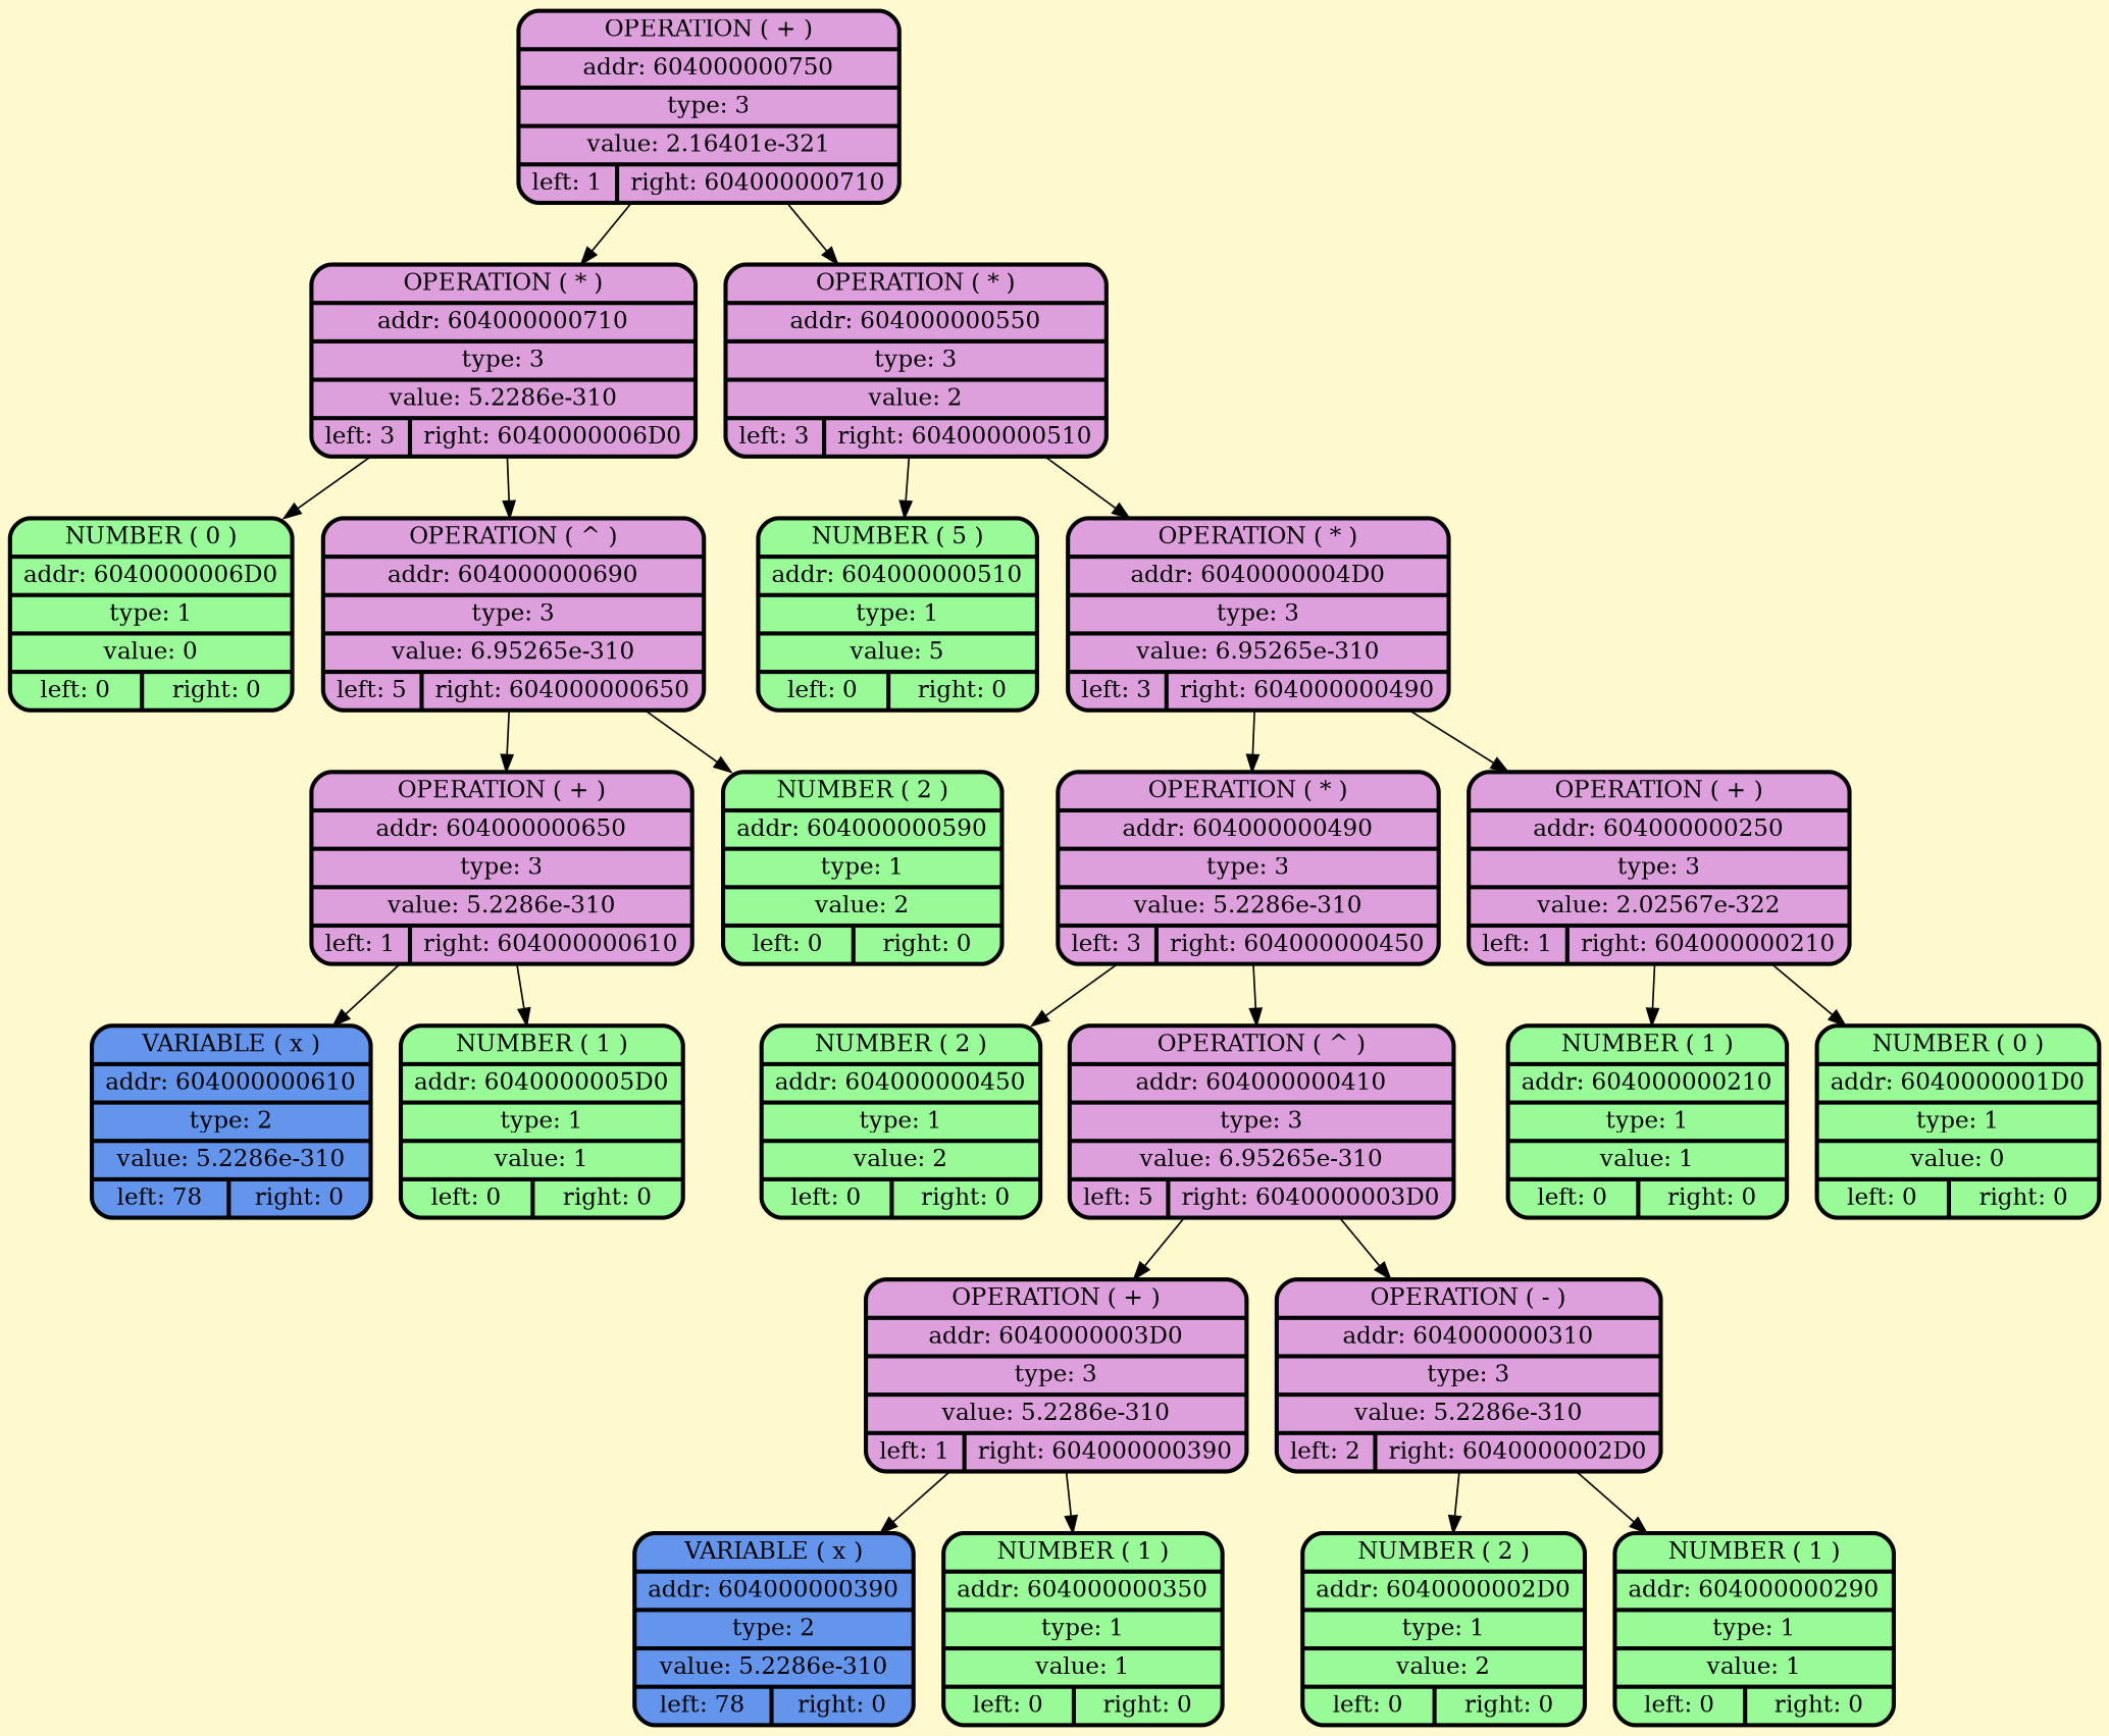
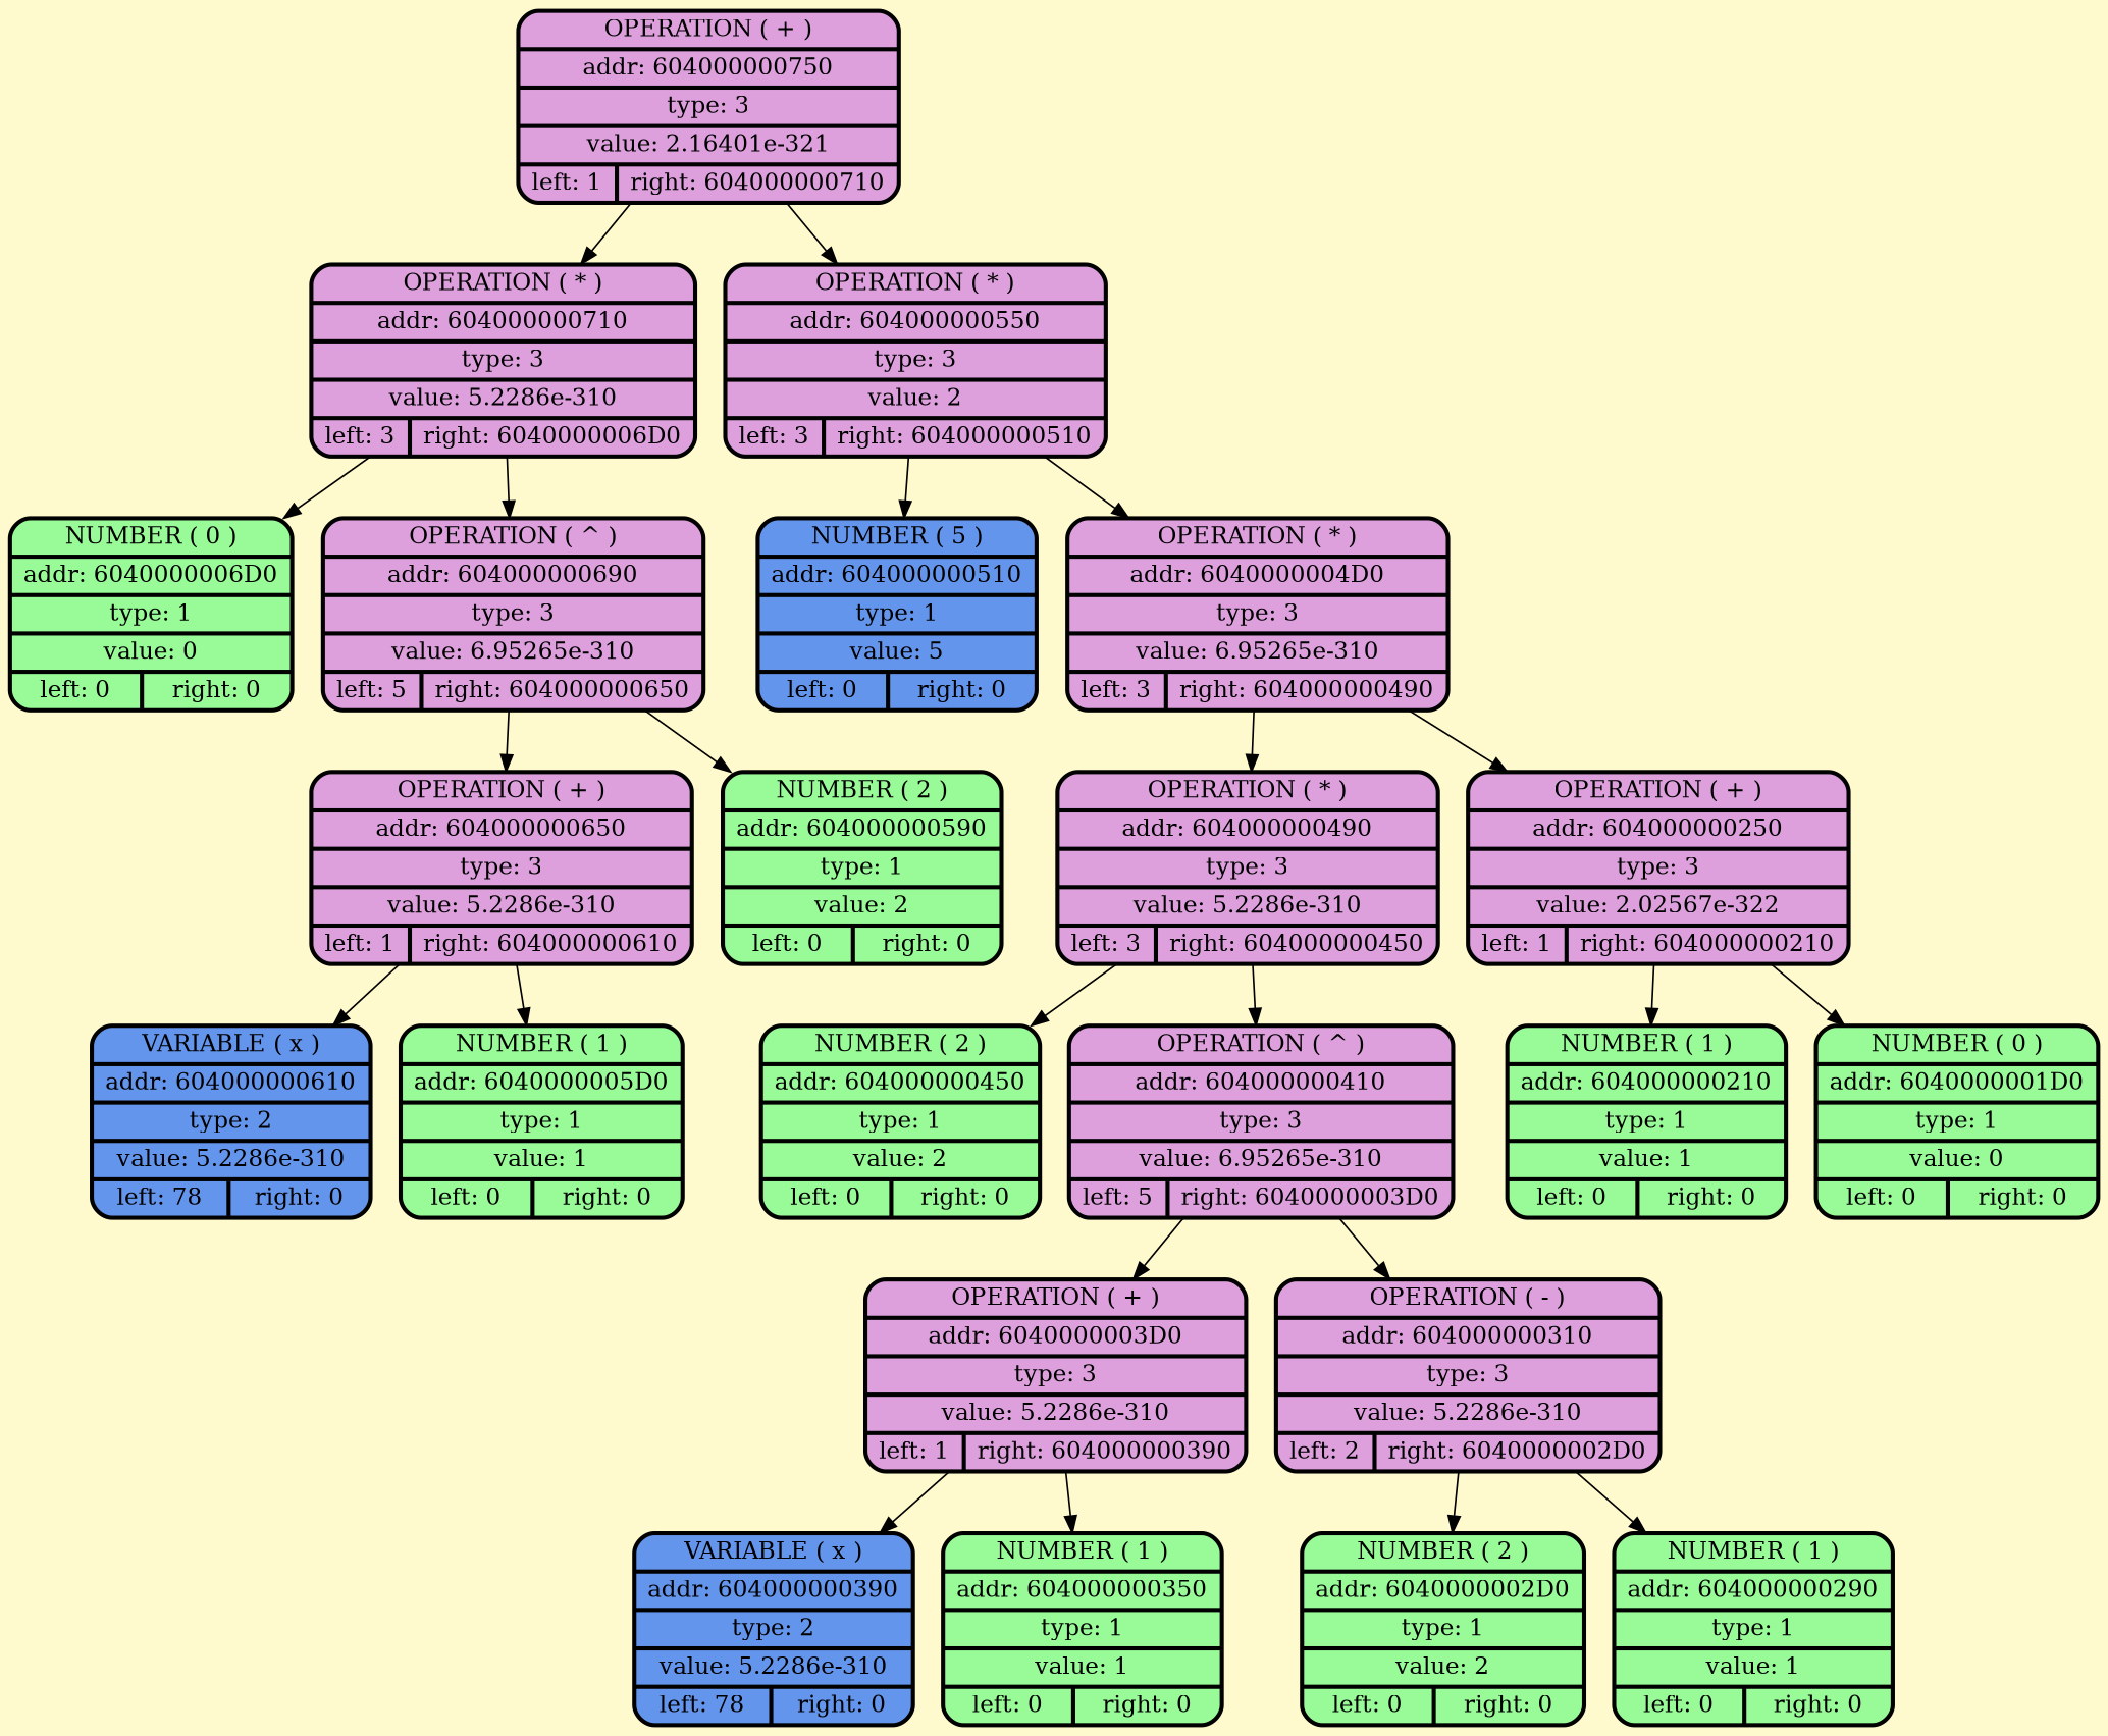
  digraph {
    bgcolor=lemonchiffon
    node [color="#000000" fillcolor=plum fontcolor="#000000" penwidth=2.5 shape=Mrecord style=filled]
    n1 [label=" {OPERATION ( + ) | addr: 604000000750 | type: 3 | value: 2.16401e-321 | {left: 1 | right: 604000000710}} "]
    n2 [label=" {OPERATION ( * ) | addr: 604000000710 | type: 3 | value: 5.2286e-310 | {left: 3 | right: 6040000006D0}} "]
    n3 [label=" {OPERATION ( * ) | addr: 604000000550 | type: 3 | value: 2 | {left: 3 | right: 604000000510}} "]
    n4 [fillcolor=palegreen label="  {NUMBER ( 0 )| addr: 6040000006D0 | type: 1| value: 0 | {left: 0 | right: 0}} "]
    n5 [label=" {OPERATION ( ^ ) | addr: 604000000690 | type: 3 | value: 6.95265e-310 | {left: 5 | right: 604000000650}} "]
    n6 [label=" {OPERATION ( + ) | addr: 604000000650 | type: 3 | value: 5.2286e-310 | {left: 1 | right: 604000000610}} "]
    n7 [fillcolor=palegreen label="  {NUMBER ( 2 )| addr: 604000000590 | type: 1| value: 2 | {left: 0 | right: 0}} "]
    n8 [fillcolor=cornflowerblue label="  {VARIABLE ( x )| addr: 604000000610 | type: 2| value: 5.2286e-310 | {left: 78 | right: 0}} "]
    n9 [fillcolor=palegreen label="  {NUMBER ( 1 )| addr: 6040000005D0 | type: 1| value: 1 | {left: 0 | right: 0}} "]
-   n10 [fillcolor=palegreen label="  {NUMBER ( 5 )| addr: 604000000510 | type: 1| value: 5 | {left: 0 | right: 0}} "]
+   n10 [fillcolor=cornflowerblue label="  {NUMBER ( 5 )| addr: 604000000510 | type: 1| value: 5 | {left: 0 | right: 0}} "]
    n11 [label=" {OPERATION ( * ) | addr: 6040000004D0 | type: 3 | value: 6.95265e-310 | {left: 3 | right: 604000000490}} "]
    n12 [label=" {OPERATION ( * ) | addr: 604000000490 | type: 3 | value: 5.2286e-310 | {left: 3 | right: 604000000450}} "]
    n13 [label=" {OPERATION ( + ) | addr: 604000000250 | type: 3 | value: 2.02567e-322 | {left: 1 | right: 604000000210}} "]
    n14 [fillcolor=palegreen label="  {NUMBER ( 2 )| addr: 604000000450 | type: 1| value: 2 | {left: 0 | right: 0}} "]
    n15 [label=" {OPERATION ( ^ ) | addr: 604000000410 | type: 3 | value: 6.95265e-310 | {left: 5 | right: 6040000003D0}} "]
    n16 [label=" {OPERATION ( + ) | addr: 6040000003D0 | type: 3 | value: 5.2286e-310 | {left: 1 | right: 604000000390}} "]
    n17 [label=" {OPERATION ( - ) | addr: 604000000310 | type: 3 | value: 5.2286e-310 | {left: 2 | right: 6040000002D0}} "]
    n18 [fillcolor=cornflowerblue label="  {VARIABLE ( x )| addr: 604000000390 | type: 2| value: 5.2286e-310 | {left: 78 | right: 0}} "]
    n19 [fillcolor=palegreen label="  {NUMBER ( 1 )| addr: 604000000350 | type: 1| value: 1 | {left: 0 | right: 0}} "]
    n20 [fillcolor=palegreen label="  {NUMBER ( 2 )| addr: 6040000002D0 | type: 1| value: 2 | {left: 0 | right: 0}} "]
    n21 [fillcolor=palegreen label="  {NUMBER ( 1 )| addr: 604000000290 | type: 1| value: 1 | {left: 0 | right: 0}} "]
    n22 [fillcolor=palegreen label="  {NUMBER ( 1 )| addr: 604000000210 | type: 1| value: 1 | {left: 0 | right: 0}} "]
    n23 [fillcolor=palegreen label="  {NUMBER ( 0 )| addr: 6040000001D0 | type: 1| value: 0 | {left: 0 | right: 0}} "]
    n1 -> n2
    n1 -> n3
    n2 -> n4
    n2 -> n5
    n3 -> n10
    n3 -> n11
    n5 -> n6
    n5 -> n7
    n6 -> n8
    n6 -> n9
    n11 -> n12
    n11 -> n13
    n12 -> n14
    n12 -> n15
    n13 -> n22
    n13 -> n23
    n15 -> n16
    n15 -> n17
    n16 -> n18
    n16 -> n19
    n17 -> n20
    n17 -> n21
  }
